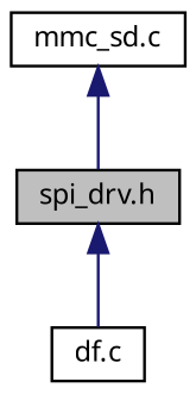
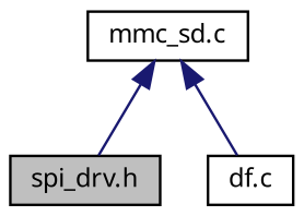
  digraph {
    node [color=black fillcolor=white fontname="FreeSans.ttf" fontsize=10 shape=record style=filled]
    edge [color=midnightblue dir=back fontname="FreeSans.ttf" fontsize=10 labelfontname="FreeSans.ttf" labelfontsize=10 style=solid]
    n1 [fillcolor=grey75 fontcolor=black height=0.2 label="spi_drv.h" width=0.4]
    n2 [height=0.2 label="df.c" width=0.4]
    n3 [height=0.2 label="mmc_sd.c" width=0.4]
-   n1 -> n2
+   n3 -> n2
    n3 -> n1
  }
